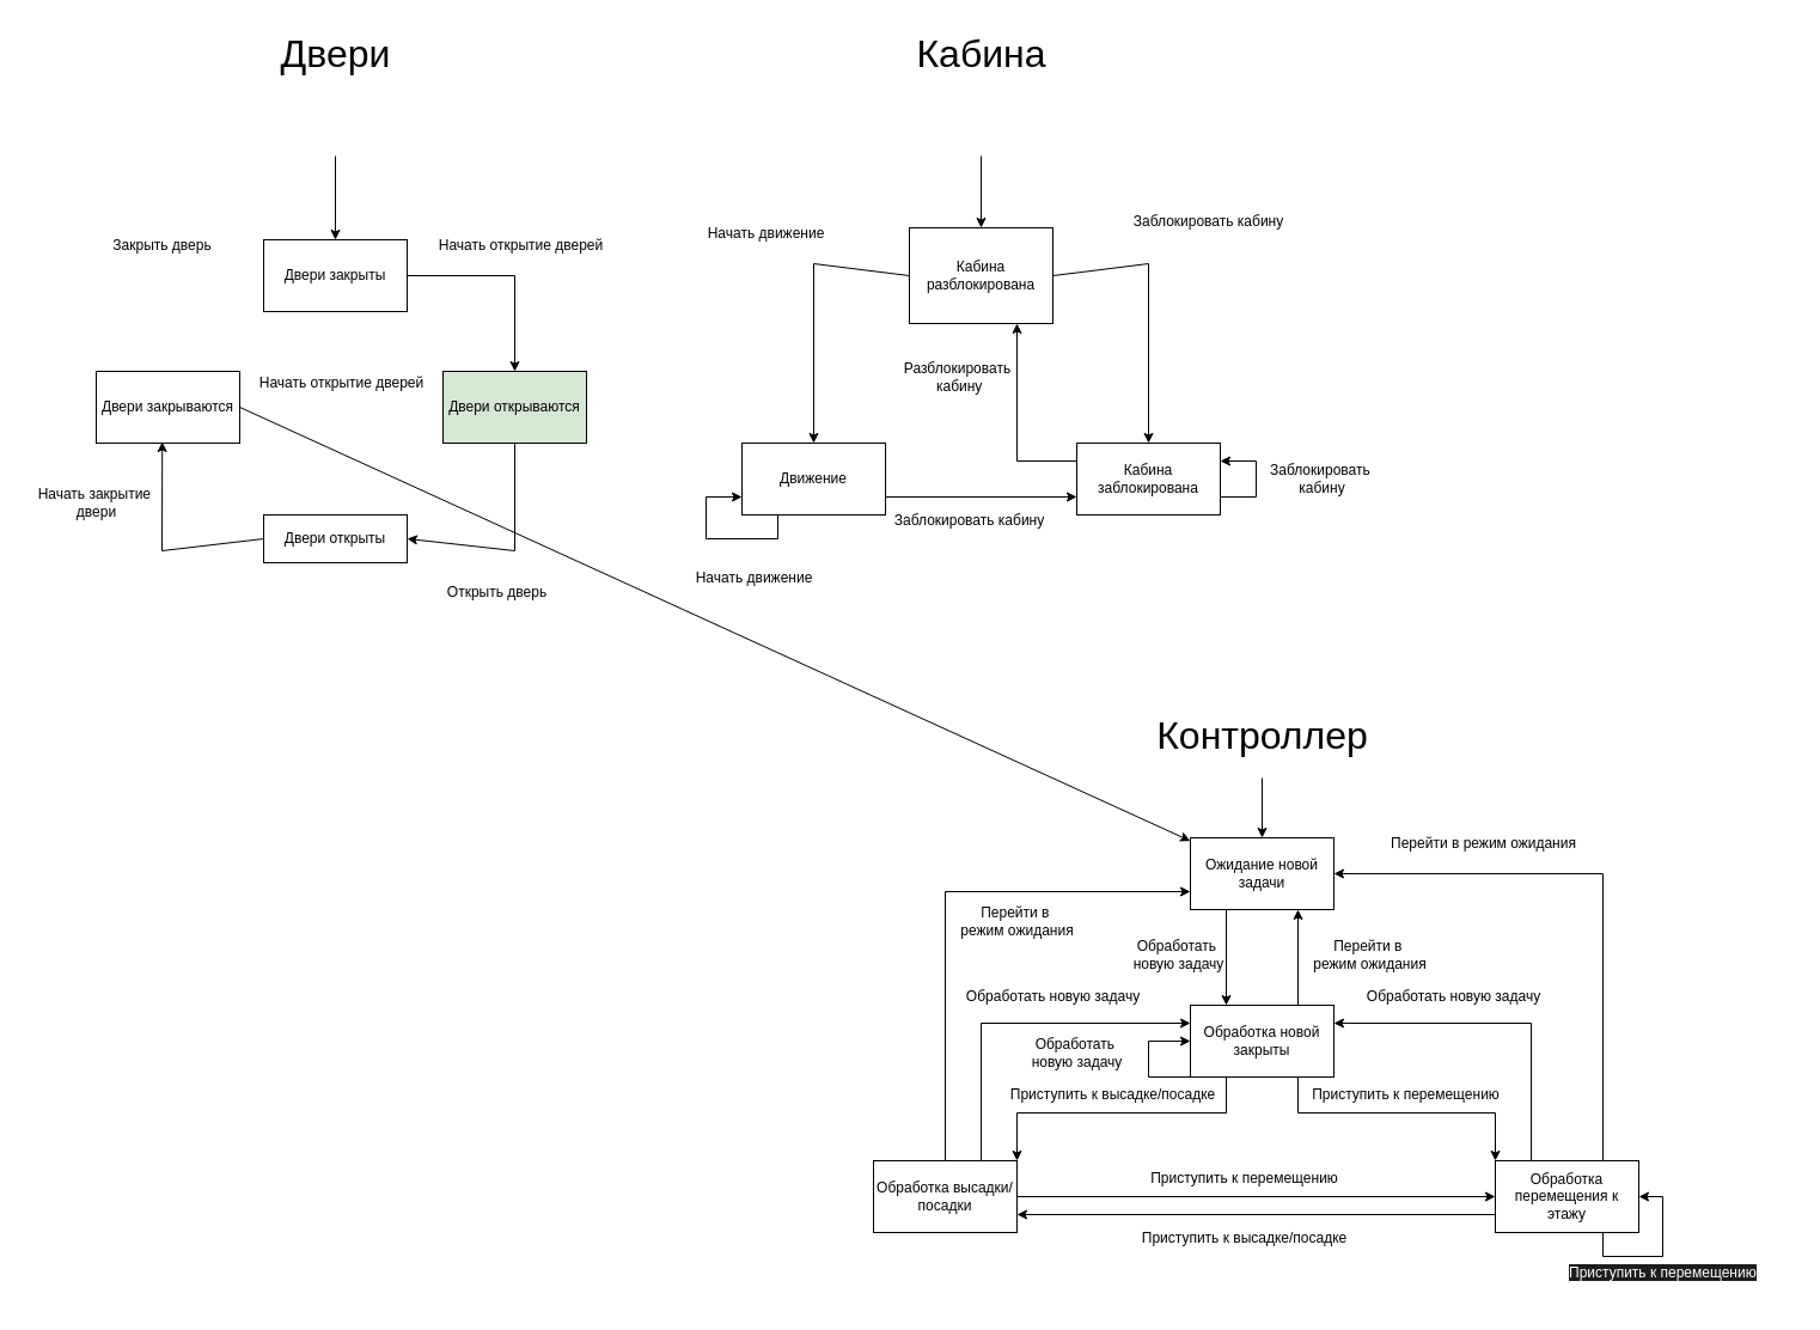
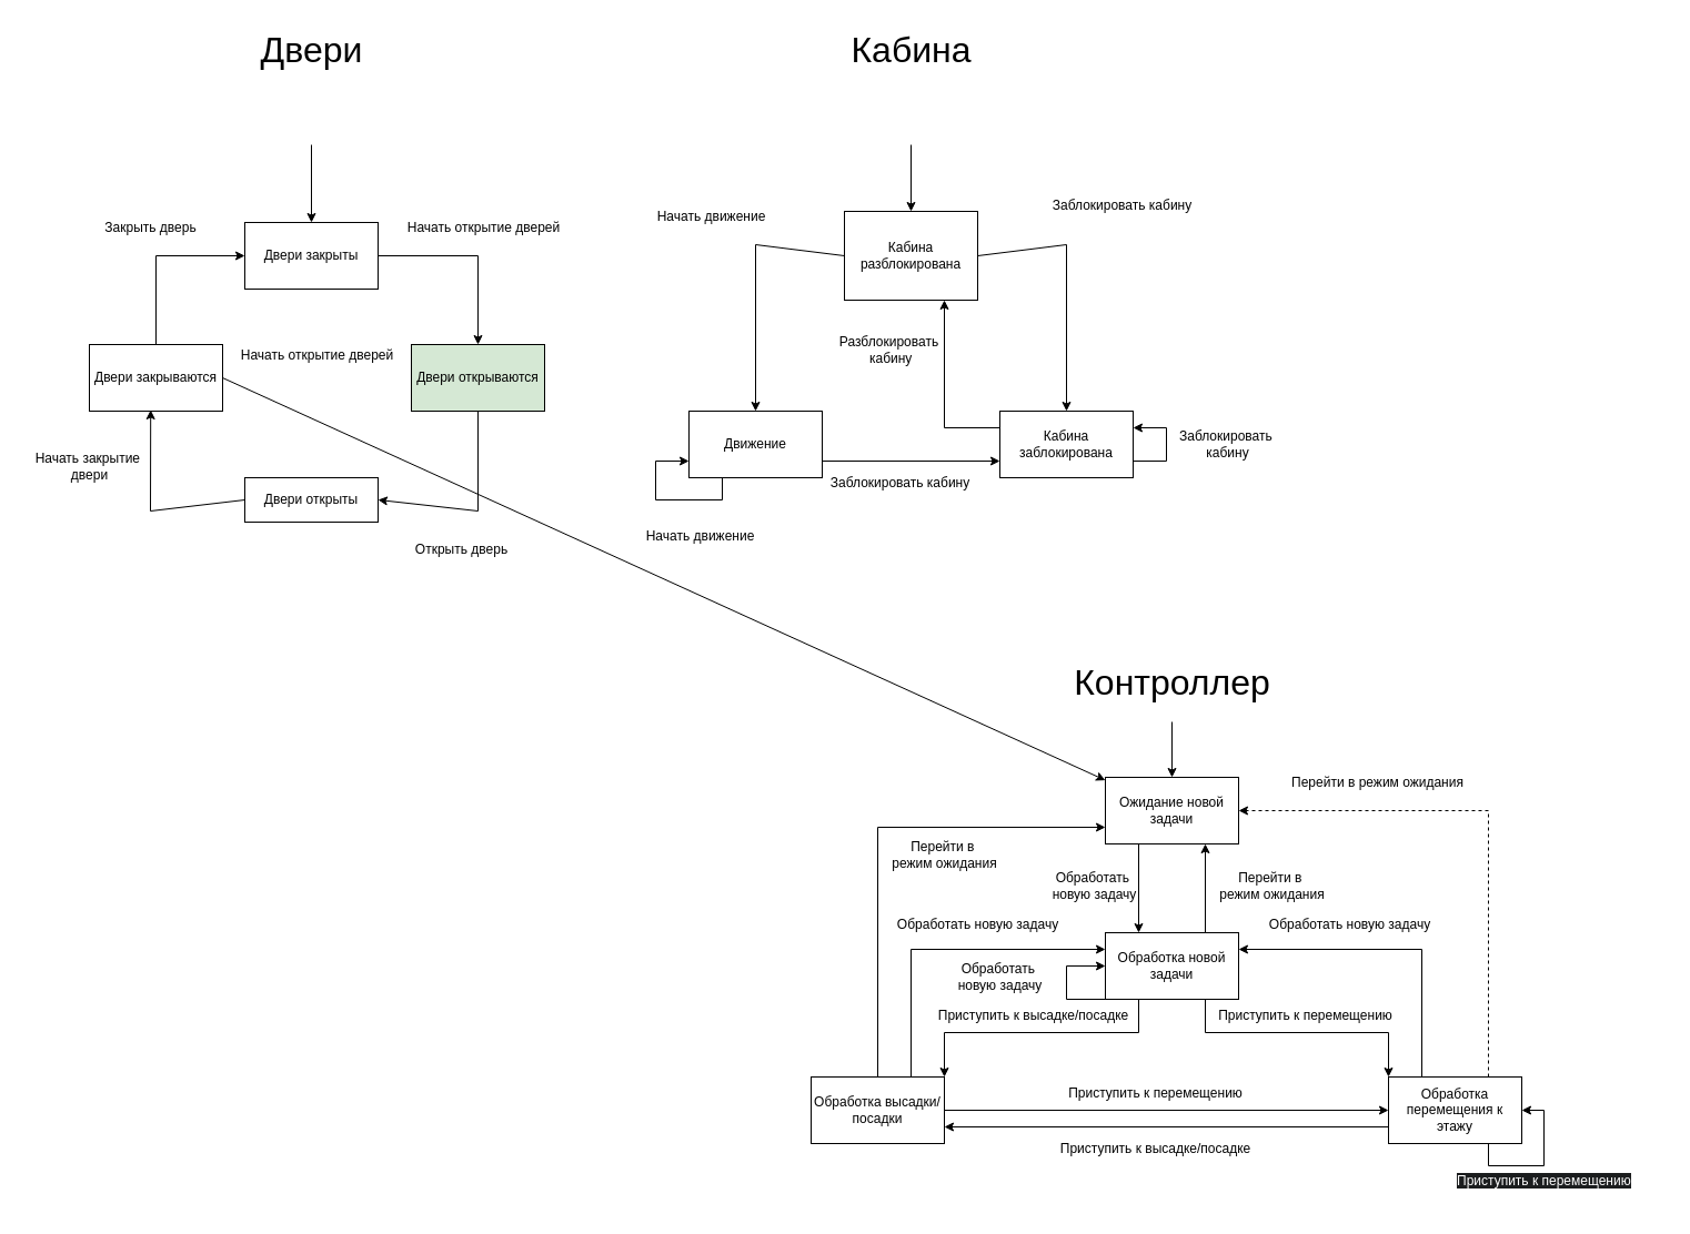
  <mxCell id="0" />
  <mxCell id="1" parent="0" />
  <mxCell id="2" value="Двери" style="text;html=1;align=center;verticalAlign=middle;resizable=0;points=[];autosize=1;strokeColor=none;fillColor=none;fontSize=32;" parent="1" vertex="1"><mxGeometry x="220" y="20" width="120" height="50" as="geometry" /></mxCell>
  <mxCell id="3" value="Двери закрыты" style="rounded=0;whiteSpace=wrap;html=1;" parent="1" vertex="1"><mxGeometry x="220" y="200" width="120" height="60" as="geometry" /></mxCell>
  <mxCell id="4" value="" style="endArrow=classic;html=1;rounded=0;entryX=0.5;entryY=0;entryDx=0;entryDy=0;" parent="1" target="3" edge="1"><mxGeometry width="50" height="50" relative="1" as="geometry"><mxPoint x="280" y="130" as="sourcePoint" /><mxPoint x="520" y="290" as="targetPoint" /></mxGeometry></mxCell>
  <mxCell id="5" value="Двери открыты" style="rounded=0;whiteSpace=wrap;html=1;" parent="1" vertex="1"><mxGeometry x="220" y="430" width="120" height="40" as="geometry" /></mxCell>
  <mxCell id="6" value="" style="endArrow=classic;html=1;rounded=0;exitX=1;exitY=0.5;exitDx=0;exitDy=0;entryX=0.5;entryY=0;entryDx=0;entryDy=0;" parent="1" source="3" target="43" edge="1"><mxGeometry width="50" height="50" relative="1" as="geometry"><mxPoint x="470" y="330" as="sourcePoint" /><mxPoint x="430" y="314" as="targetPoint" /><Array as="points"><mxPoint x="430" y="230" /></Array></mxGeometry></mxCell>
  <mxCell id="7" value="Открыть дверь" style="text;html=1;align=center;verticalAlign=middle;resizable=0;points=[];autosize=1;strokeColor=none;fillColor=none;" parent="1" vertex="1"><mxGeometry x="360" y="480" width="110" height="30" as="geometry" /></mxCell>
  <mxCell id="8" value="" style="endArrow=classic;html=1;rounded=0;exitX=0;exitY=0.5;exitDx=0;exitDy=0;entryX=0.46;entryY=0.983;entryDx=0;entryDy=0;entryPerimeter=0;" parent="1" source="5" target="40" edge="1"><mxGeometry width="50" height="50" relative="1" as="geometry"><mxPoint x="410" y="390" as="sourcePoint" /><mxPoint x="210" y="300" as="targetPoint" /><Array as="points"><mxPoint x="135" y="460" /></Array></mxGeometry></mxCell>
  <mxCell id="9" value="Закрыть дверь" style="text;html=1;align=center;verticalAlign=middle;resizable=0;points=[];autosize=1;strokeColor=none;fillColor=none;" parent="1" vertex="1"><mxGeometry x="80" y="190" width="110" height="30" as="geometry" /></mxCell>
  <mxCell id="10" value="Кабина" style="text;html=1;align=center;verticalAlign=middle;resizable=0;points=[];autosize=1;strokeColor=none;fillColor=none;fontSize=32;" parent="1" vertex="1"><mxGeometry x="755" y="20" width="130" height="50" as="geometry" /></mxCell>
  <mxCell id="11" value="Кабина разблокирована" style="rounded=0;whiteSpace=wrap;html=1;" parent="1" vertex="1"><mxGeometry x="760" y="190" width="120" height="80" as="geometry" /></mxCell>
  <mxCell id="12" value="Кабина заблокирована" style="rounded=0;whiteSpace=wrap;html=1;" parent="1" vertex="1"><mxGeometry x="900" y="370" width="120" height="60" as="geometry" /></mxCell>
  <mxCell id="13" value="Движение" style="rounded=0;whiteSpace=wrap;html=1;" parent="1" vertex="1"><mxGeometry x="620" y="370" width="120" height="60" as="geometry" /></mxCell>
  <mxCell id="14" value="" style="endArrow=classic;html=1;rounded=0;exitX=1;exitY=0.5;exitDx=0;exitDy=0;entryX=0.5;entryY=0;entryDx=0;entryDy=0;" parent="1" source="11" target="12" edge="1"><mxGeometry width="50" height="50" relative="1" as="geometry"><mxPoint x="820" y="440" as="sourcePoint" /><mxPoint x="870" y="390" as="targetPoint" /><Array as="points"><mxPoint x="960" y="220" /></Array></mxGeometry></mxCell>
  <mxCell id="15" value="" style="endArrow=classic;html=1;rounded=0;exitX=0;exitY=0.25;exitDx=0;exitDy=0;entryX=0.75;entryY=1;entryDx=0;entryDy=0;" parent="1" source="12" target="11" edge="1"><mxGeometry width="50" height="50" relative="1" as="geometry"><mxPoint x="800" y="330" as="sourcePoint" /><mxPoint x="850" y="280" as="targetPoint" /><Array as="points"><mxPoint x="850" y="385" /></Array></mxGeometry></mxCell>
  <mxCell id="16" value="" style="endArrow=classic;html=1;rounded=0;exitX=0;exitY=0.5;exitDx=0;exitDy=0;entryX=0.5;entryY=0;entryDx=0;entryDy=0;" parent="1" source="11" target="13" edge="1"><mxGeometry width="50" height="50" relative="1" as="geometry"><mxPoint x="795" y="490" as="sourcePoint" /><mxPoint x="845" y="440" as="targetPoint" /><Array as="points"><mxPoint x="680" y="220" /></Array></mxGeometry></mxCell>
  <mxCell id="17" value="" style="endArrow=classic;html=1;rounded=0;exitX=0.25;exitY=1;exitDx=0;exitDy=0;entryX=0;entryY=0.75;entryDx=0;entryDy=0;" parent="1" source="13" target="13" edge="1"><mxGeometry width="50" height="50" relative="1" as="geometry"><mxPoint x="740" y="570" as="sourcePoint" /><mxPoint x="790" y="520" as="targetPoint" /><Array as="points"><mxPoint x="650" y="450" /><mxPoint x="590" y="450" /><mxPoint x="590" y="415" /></Array></mxGeometry></mxCell>
  <mxCell id="18" value="Заблокировать кабину" style="text;html=1;align=center;verticalAlign=middle;resizable=0;points=[];autosize=1;strokeColor=none;fillColor=none;" parent="1" vertex="1"><mxGeometry x="935" y="170" width="150" height="30" as="geometry" /></mxCell>
  <mxCell id="19" value="Разблокировать&lt;div&gt;&amp;nbsp;кабину&lt;/div&gt;" style="text;html=1;align=center;verticalAlign=middle;resizable=0;points=[];autosize=1;strokeColor=none;fillColor=none;" parent="1" vertex="1"><mxGeometry x="740" y="295" width="120" height="40" as="geometry" /></mxCell>
  <mxCell id="20" value="Начать движение" style="text;html=1;align=center;verticalAlign=middle;resizable=0;points=[];autosize=1;strokeColor=none;fillColor=none;" parent="1" vertex="1"><mxGeometry x="580" y="180" width="120" height="30" as="geometry" /></mxCell>
  <mxCell id="21" value="Начать движение" style="text;html=1;align=center;verticalAlign=middle;resizable=0;points=[];autosize=1;strokeColor=none;fillColor=none;" parent="1" vertex="1"><mxGeometry x="570" y="468" width="120" height="30" as="geometry" /></mxCell>
  <mxCell id="22" value="Контроллер" style="text;html=1;align=center;verticalAlign=middle;resizable=0;points=[];autosize=1;strokeColor=none;fillColor=none;fontSize=32;" parent="1" vertex="1"><mxGeometry x="955" y="590" width="200" height="50" as="geometry" /></mxCell>
  <mxCell id="23" value="Ожидание новой задачи" style="rounded=0;whiteSpace=wrap;html=1;" parent="1" vertex="1"><mxGeometry x="995" y="700" width="120" height="60" as="geometry" /></mxCell>
  <mxCell id="24" value="" style="endArrow=classic;html=1;rounded=0;entryX=0.5;entryY=0;entryDx=0;entryDy=0;" parent="1" target="11" edge="1"><mxGeometry width="50" height="50" relative="1" as="geometry"><mxPoint x="820" y="130" as="sourcePoint" /><mxPoint x="1030" y="70" as="targetPoint" /></mxGeometry></mxCell>
  <mxCell id="25" value="Обработка перемещения к этажу" style="rounded=0;whiteSpace=wrap;html=1;" parent="1" vertex="1"><mxGeometry x="1250" y="970" width="120" height="60" as="geometry" /></mxCell>
  <mxCell id="26" value="Обработка высадки/посадки" style="rounded=0;whiteSpace=wrap;html=1;" parent="1" vertex="1"><mxGeometry x="730" y="970" width="120" height="60" as="geometry" /></mxCell>
  <mxCell id="27" value="" style="endArrow=classic;html=1;rounded=0;exitX=1;exitY=0.5;exitDx=0;exitDy=0;entryX=0;entryY=0.5;entryDx=0;entryDy=0;" parent="1" source="26" target="25" edge="1"><mxGeometry width="50" height="50" relative="1" as="geometry"><mxPoint x="980" y="810" as="sourcePoint" /><mxPoint x="1030" y="760" as="targetPoint" /></mxGeometry></mxCell>
  <mxCell id="28" value="" style="endArrow=classic;html=1;rounded=0;exitX=0.5;exitY=0;exitDx=0;exitDy=0;entryX=0;entryY=0.75;entryDx=0;entryDy=0;" parent="1" source="26" target="23" edge="1"><mxGeometry width="50" height="50" relative="1" as="geometry"><mxPoint x="980" y="810" as="sourcePoint" /><mxPoint x="1030" y="760" as="targetPoint" /><Array as="points"><mxPoint x="790" y="745" /></Array></mxGeometry></mxCell>
- <mxCell id="29" value="" style="endArrow=classic;html=1;rounded=0;exitX=0.75;exitY=0;exitDx=0;exitDy=0;entryX=1;entryY=0.5;entryDx=0;entryDy=0;" parent="1" source="25" target="23" edge="1"><mxGeometry width="50" height="50" relative="1" as="geometry"><mxPoint x="980" y="810" as="sourcePoint" /><mxPoint x="1030" y="760" as="targetPoint" /><Array as="points"><mxPoint x="1340" y="730" /></Array></mxGeometry></mxCell>
+ <mxCell id="29" value="" style="endArrow=classic;html=1;rounded=0;exitX=0.75;exitY=0;exitDx=0;exitDy=0;entryX=1;entryY=0.5;entryDx=0;entryDy=0;dashed=1;" parent="1" source="25" target="23" edge="1"><mxGeometry width="50" height="50" relative="1" as="geometry"><mxPoint x="980" y="810" as="sourcePoint" /><mxPoint x="1030" y="760" as="targetPoint" /><Array as="points"><mxPoint x="1340" y="730" /></Array></mxGeometry></mxCell>
  <mxCell id="30" value="" style="endArrow=classic;html=1;rounded=0;exitX=0;exitY=0.75;exitDx=0;exitDy=0;entryX=1;entryY=0.75;entryDx=0;entryDy=0;" parent="1" source="25" target="26" edge="1"><mxGeometry width="50" height="50" relative="1" as="geometry"><mxPoint x="980" y="810" as="sourcePoint" /><mxPoint x="1030" y="760" as="targetPoint" /></mxGeometry></mxCell>
  <mxCell id="31" value="Перейти в режим ожидания" style="text;html=1;align=center;verticalAlign=middle;resizable=0;points=[];autosize=1;strokeColor=none;fillColor=none;" parent="1" vertex="1"><mxGeometry x="1150" y="690" width="180" height="30" as="geometry" /></mxCell>
  <mxCell id="32" value="Перейти в&amp;nbsp;&lt;div&gt;режим ожидания&lt;/div&gt;" style="text;html=1;align=center;verticalAlign=middle;resizable=0;points=[];autosize=1;strokeColor=none;fillColor=none;" parent="1" vertex="1"><mxGeometry x="790" y="750" width="120" height="40" as="geometry" /></mxCell>
  <mxCell id="33" value="Приступить к перемещению" style="text;html=1;align=center;verticalAlign=middle;resizable=0;points=[];autosize=1;strokeColor=none;fillColor=none;" parent="1" vertex="1"><mxGeometry x="950" y="970" width="180" height="30" as="geometry" /></mxCell>
  <mxCell id="34" value="Приступить к высадке/посадке" style="text;html=1;align=center;verticalAlign=middle;resizable=0;points=[];autosize=1;strokeColor=none;fillColor=none;" parent="1" vertex="1"><mxGeometry x="940" y="1020" width="200" height="30" as="geometry" /></mxCell>
  <mxCell id="35" value="" style="endArrow=classic;html=1;rounded=0;entryX=0.5;entryY=0;entryDx=0;entryDy=0;" parent="1" target="23" edge="1"><mxGeometry width="50" height="50" relative="1" as="geometry"><mxPoint x="1055" y="650" as="sourcePoint" /><mxPoint x="1200" y="770" as="targetPoint" /></mxGeometry></mxCell>
  <mxCell id="36" value="" style="endArrow=classic;html=1;rounded=0;exitX=0.75;exitY=1;exitDx=0;exitDy=0;entryX=1;entryY=0.5;entryDx=0;entryDy=0;" parent="1" source="25" target="25" edge="1"><mxGeometry width="50" height="50" relative="1" as="geometry"><mxPoint x="1330" y="1000" as="sourcePoint" /><mxPoint x="1380" y="950" as="targetPoint" /><Array as="points"><mxPoint x="1340" y="1050" /><mxPoint x="1390" y="1050" /><mxPoint x="1390" y="1000" /></Array></mxGeometry></mxCell>
  <mxCell id="37" value="&lt;span style=&quot;color: rgb(255, 255, 255); font-family: Helvetica; font-size: 12px; font-style: normal; font-variant-ligatures: normal; font-variant-caps: normal; font-weight: 400; letter-spacing: normal; orphans: 2; text-align: center; text-indent: 0px; text-transform: none; widows: 2; word-spacing: 0px; -webkit-text-stroke-width: 0px; white-space: nowrap; background-color: rgb(27, 29, 30); text-decoration-thickness: initial; text-decoration-style: initial; text-decoration-color: initial; display: inline !important; float: none;&quot;&gt;Приступить к перемещению&lt;/span&gt;" style="text;whiteSpace=wrap;html=1;" parent="1" vertex="1"><mxGeometry x="1310" y="1050" width="190" height="40" as="geometry" /></mxCell>
  <mxCell id="38" value="" style="endArrow=classic;html=1;rounded=0;exitX=1;exitY=0.75;exitDx=0;exitDy=0;entryX=0;entryY=0.75;entryDx=0;entryDy=0;" parent="1" source="13" target="12" edge="1"><mxGeometry width="50" height="50" relative="1" as="geometry"><mxPoint x="787" y="550" as="sourcePoint" /><mxPoint x="837" y="500" as="targetPoint" /></mxGeometry></mxCell>
  <mxCell id="39" value="Заблокировать кабину" style="text;html=1;align=center;verticalAlign=middle;resizable=0;points=[];autosize=1;strokeColor=none;fillColor=none;" parent="1" vertex="1"><mxGeometry x="735" y="420" width="150" height="30" as="geometry" /></mxCell>
  <mxCell id="40" value="Двери закрываются" style="rounded=0;whiteSpace=wrap;html=1;" vertex="1" parent="1"><mxGeometry x="80" y="310" width="120" height="60" as="geometry" /></mxCell>
+ <mxCell id="41" value="" style="endArrow=classic;html=1;rounded=0;exitX=0.5;exitY=0;exitDx=0;exitDy=0;entryX=0;entryY=0.5;entryDx=0;entryDy=0;" edge="1" parent="1" source="40" target="3"><mxGeometry width="50" height="50" relative="1" as="geometry"><mxPoint x="210" y="330" as="sourcePoint" /><mxPoint x="260" y="280" as="targetPoint" /><Array as="points"><mxPoint x="140" y="230" /></Array></mxGeometry></mxCell>
  <mxCell id="42" value="Начать закрытие&amp;nbsp;&lt;div&gt;двери&lt;/div&gt;" style="text;html=1;align=center;verticalAlign=middle;resizable=0;points=[];autosize=1;strokeColor=none;fillColor=none;" vertex="1" parent="1"><mxGeometry x="20" y="400" width="120" height="40" as="geometry" /></mxCell>
  <mxCell id="43" value="Двери открываются" style="rounded=0;whiteSpace=wrap;html=1;fillColor=#d5e8d4;" vertex="1" parent="1"><mxGeometry x="370" y="310" width="120" height="60" as="geometry" /></mxCell>
  <mxCell id="44" value="" style="endArrow=classic;html=1;rounded=0;exitX=0.5;exitY=1;exitDx=0;exitDy=0;entryX=1;entryY=0.5;entryDx=0;entryDy=0;" edge="1" parent="1" source="43" target="5"><mxGeometry width="50" height="50" relative="1" as="geometry"><mxPoint x="340" y="350" as="sourcePoint" /><mxPoint x="390" y="460" as="targetPoint" /><Array as="points"><mxPoint x="430" y="460" /></Array></mxGeometry></mxCell>
  <mxCell id="45" value="" style="endArrow=classic;html=1;rounded=0;exitX=1;exitY=0.5;exitDx=0;exitDy=0;" edge="1" parent="1" source="40" target="23"><mxGeometry width="50" height="50" relative="1" as="geometry"><mxPoint x="340" y="350" as="sourcePoint" /><mxPoint x="390" y="300" as="targetPoint" /></mxGeometry></mxCell>
  <mxCell id="46" value="Начать открытие дверей" style="text;html=1;align=center;verticalAlign=middle;resizable=0;points=[];autosize=1;strokeColor=none;fillColor=none;" vertex="1" parent="1"><mxGeometry x="350" y="190" width="170" height="30" as="geometry" /></mxCell>
  <mxCell id="47" value="Начать открытие дверей" style="text;html=1;align=center;verticalAlign=middle;resizable=0;points=[];autosize=1;strokeColor=none;fillColor=none;" vertex="1" parent="1"><mxGeometry x="200" y="305" width="170" height="30" as="geometry" /></mxCell>
- <mxCell id="48" value="Обработка новой закрыты" style="rounded=0;whiteSpace=wrap;html=1;" vertex="1" parent="1"><mxGeometry x="995" y="840" width="120" height="60" as="geometry" /></mxCell>
+ <mxCell id="48" value="Обработка новой задачи" style="rounded=0;whiteSpace=wrap;html=1;" vertex="1" parent="1"><mxGeometry x="995" y="840" width="120" height="60" as="geometry" /></mxCell>
  <mxCell id="49" value="" style="endArrow=classic;html=1;rounded=0;exitX=0.75;exitY=0;exitDx=0;exitDy=0;entryX=0;entryY=0.25;entryDx=0;entryDy=0;" edge="1" parent="1" source="26" target="48"><mxGeometry width="50" height="50" relative="1" as="geometry"><mxPoint x="880" y="930" as="sourcePoint" /><mxPoint x="930" y="880" as="targetPoint" /><Array as="points"><mxPoint x="820" y="855" /></Array></mxGeometry></mxCell>
  <mxCell id="50" value="" style="endArrow=classic;html=1;rounded=0;exitX=0.25;exitY=1;exitDx=0;exitDy=0;entryX=0.25;entryY=0;entryDx=0;entryDy=0;" edge="1" parent="1" source="23" target="48"><mxGeometry width="50" height="50" relative="1" as="geometry"><mxPoint x="1030" y="900" as="sourcePoint" /><mxPoint x="1080" y="850" as="targetPoint" /></mxGeometry></mxCell>
  <mxCell id="51" value="" style="endArrow=classic;html=1;rounded=0;entryX=1;entryY=0.25;entryDx=0;entryDy=0;exitX=0.25;exitY=0;exitDx=0;exitDy=0;" edge="1" parent="1" source="25" target="48"><mxGeometry width="50" height="50" relative="1" as="geometry"><mxPoint x="1250" y="970" as="sourcePoint" /><mxPoint x="1235" y="870" as="targetPoint" /><Array as="points"><mxPoint x="1280" y="855" /></Array></mxGeometry></mxCell>
  <mxCell id="52" value="" style="endArrow=classic;html=1;rounded=0;exitX=0.75;exitY=0;exitDx=0;exitDy=0;entryX=0.75;entryY=1;entryDx=0;entryDy=0;" edge="1" parent="1" source="48" target="23"><mxGeometry width="50" height="50" relative="1" as="geometry"><mxPoint x="970" y="940" as="sourcePoint" /><mxPoint x="1070" y="910" as="targetPoint" /></mxGeometry></mxCell>
  <mxCell id="53" value="" style="endArrow=classic;html=1;rounded=0;exitX=0.25;exitY=1;exitDx=0;exitDy=0;entryX=1;entryY=0;entryDx=0;entryDy=0;" edge="1" parent="1" source="48" target="26"><mxGeometry width="50" height="50" relative="1" as="geometry"><mxPoint x="1030" y="950" as="sourcePoint" /><mxPoint x="1080" y="900" as="targetPoint" /><Array as="points"><mxPoint x="1025" y="930" /><mxPoint x="850" y="930" /></Array></mxGeometry></mxCell>
  <mxCell id="54" value="" style="endArrow=classic;html=1;rounded=0;exitX=0.75;exitY=1;exitDx=0;exitDy=0;entryX=0;entryY=0;entryDx=0;entryDy=0;" edge="1" parent="1" source="48" target="25"><mxGeometry width="50" height="50" relative="1" as="geometry"><mxPoint x="1230" y="900" as="sourcePoint" /><mxPoint x="1280" y="850" as="targetPoint" /><Array as="points"><mxPoint x="1085" y="930" /><mxPoint x="1250" y="930" /></Array></mxGeometry></mxCell>
  <mxCell id="55" value="Обработать новую задачу" style="text;html=1;align=center;verticalAlign=middle;resizable=0;points=[];autosize=1;strokeColor=none;fillColor=none;" vertex="1" parent="1"><mxGeometry x="795" y="818" width="170" height="30" as="geometry" /></mxCell>
  <mxCell id="56" value="Обработать&amp;nbsp;&lt;div&gt;новую задачу&lt;/div&gt;" style="text;html=1;align=center;verticalAlign=middle;resizable=0;points=[];autosize=1;strokeColor=none;fillColor=none;" vertex="1" parent="1"><mxGeometry x="935" y="778" width="100" height="40" as="geometry" /></mxCell>
  <mxCell id="57" value="Приступить к высадке/посадке" style="text;html=1;align=center;verticalAlign=middle;resizable=0;points=[];autosize=1;strokeColor=none;fillColor=none;" vertex="1" parent="1"><mxGeometry x="830" y="900" width="200" height="30" as="geometry" /></mxCell>
  <mxCell id="58" value="Приступить к перемещению" style="text;html=1;align=center;verticalAlign=middle;resizable=0;points=[];autosize=1;strokeColor=none;fillColor=none;" vertex="1" parent="1"><mxGeometry x="1085" y="900" width="180" height="30" as="geometry" /></mxCell>
  <mxCell id="59" value="Обработать новую задачу" style="text;html=1;align=center;verticalAlign=middle;resizable=0;points=[];autosize=1;strokeColor=none;fillColor=none;" vertex="1" parent="1"><mxGeometry x="1130" y="818" width="170" height="30" as="geometry" /></mxCell>
  <mxCell id="60" value="Перейти в&amp;nbsp;&lt;div&gt;режим ожидания&lt;/div&gt;" style="text;html=1;align=center;verticalAlign=middle;resizable=0;points=[];autosize=1;strokeColor=none;fillColor=none;" vertex="1" parent="1"><mxGeometry x="1085" y="778" width="120" height="40" as="geometry" /></mxCell>
  <mxCell id="61" value="" style="endArrow=classic;html=1;rounded=0;exitX=0;exitY=1;exitDx=0;exitDy=0;entryX=0;entryY=0.5;entryDx=0;entryDy=0;" edge="1" parent="1" source="48" target="48"><mxGeometry width="50" height="50" relative="1" as="geometry"><mxPoint x="960" y="898" as="sourcePoint" /><mxPoint x="1010" y="848" as="targetPoint" /><Array as="points"><mxPoint x="960" y="900" /><mxPoint x="960" y="870" /></Array></mxGeometry></mxCell>
  <mxCell id="62" value="Обработать&amp;nbsp;&lt;div&gt;новую задачу&lt;/div&gt;" style="text;html=1;align=center;verticalAlign=middle;resizable=0;points=[];autosize=1;strokeColor=none;fillColor=none;" vertex="1" parent="1"><mxGeometry x="850" y="860" width="100" height="40" as="geometry" /></mxCell>
  <mxCell id="63" value="" style="endArrow=classic;html=1;rounded=0;exitX=1;exitY=0.75;exitDx=0;exitDy=0;entryX=1;entryY=0.25;entryDx=0;entryDy=0;" edge="1" parent="1" source="12" target="12"><mxGeometry width="50" height="50" relative="1" as="geometry"><mxPoint x="1050" y="410" as="sourcePoint" /><mxPoint x="1100" y="360" as="targetPoint" /><Array as="points"><mxPoint x="1050" y="415" /><mxPoint x="1050" y="385" /></Array></mxGeometry></mxCell>
  <mxCell id="64" value="Заблокировать&amp;nbsp;&lt;div&gt;кабину&lt;/div&gt;" style="text;html=1;align=center;verticalAlign=middle;resizable=0;points=[];autosize=1;strokeColor=none;fillColor=none;" vertex="1" parent="1"><mxGeometry x="1050" y="380" width="110" height="40" as="geometry" /></mxCell>
